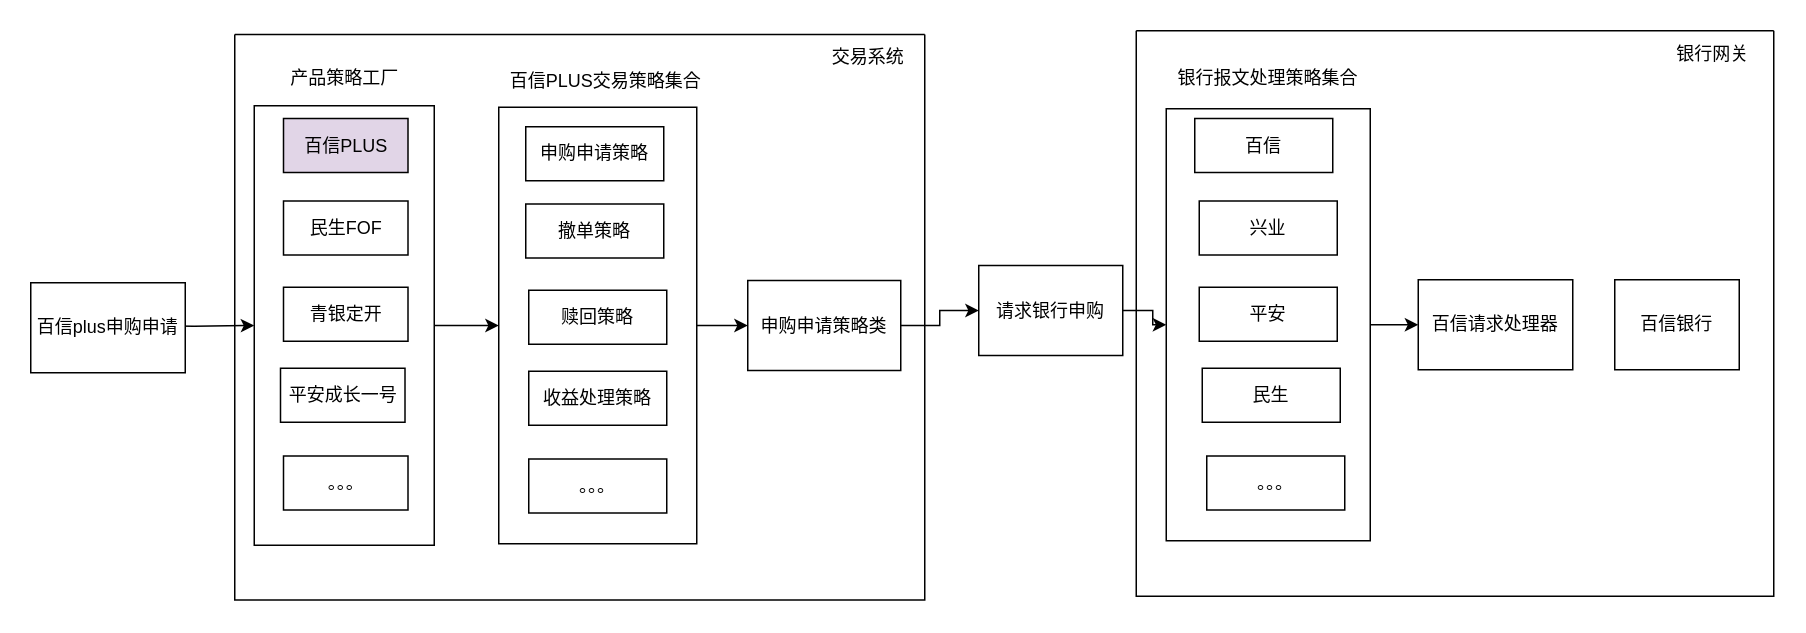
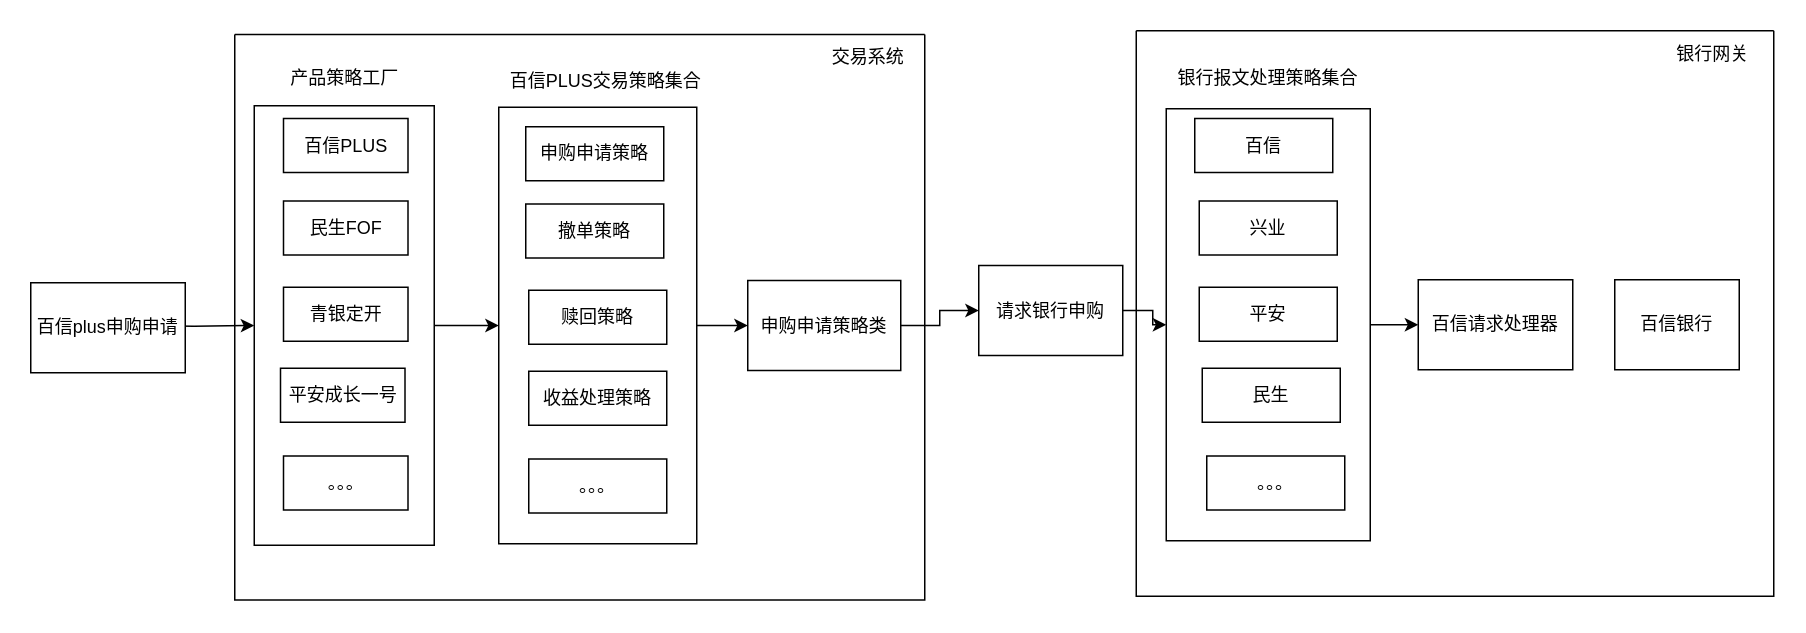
  <mxCell id="0" />
  <mxCell id="1" parent="0" />
  <mxCell id="2" value="" style="edgeStyle=orthogonalEdgeStyle;rounded=0;orthogonalLoop=1;jettySize=auto;html=1;" edge="1" parent="1" target="5"><mxGeometry relative="1" as="geometry"><mxPoint x="88" y="216.5" as="sourcePoint" /></mxGeometry></mxCell>
  <mxCell id="3" value="百信plus申购申请" style="rounded=0;whiteSpace=wrap;html=1;" vertex="1" parent="1"><mxGeometry x="20" y="188" width="103" height="60" as="geometry" /></mxCell>
  <mxCell id="4" value="" style="edgeStyle=orthogonalEdgeStyle;rounded=0;orthogonalLoop=1;jettySize=auto;html=1;" edge="1" parent="1" source="5" target="7"><mxGeometry relative="1" as="geometry" /></mxCell>
  <mxCell id="5" value="" style="whiteSpace=wrap;html=1;rounded=0;" vertex="1" parent="1"><mxGeometry x="169" y="70" width="120" height="293" as="geometry" /></mxCell>
  <mxCell id="6" style="edgeStyle=orthogonalEdgeStyle;rounded=0;orthogonalLoop=1;jettySize=auto;html=1;entryX=0;entryY=0.5;entryDx=0;entryDy=0;" edge="1" parent="1" source="7" target="8"><mxGeometry relative="1" as="geometry" /></mxCell>
  <mxCell id="7" value="&lt;div&gt;&lt;br&gt;&lt;/div&gt;&lt;div&gt;&lt;br&gt;&lt;/div&gt;" style="whiteSpace=wrap;html=1;rounded=0;" vertex="1" parent="1"><mxGeometry x="332" y="71" width="132" height="291" as="geometry" /></mxCell>
  <mxCell id="8" value="申购申请策略类" style="whiteSpace=wrap;html=1;rounded=0;" vertex="1" parent="1"><mxGeometry x="498" y="186.5" width="102" height="60" as="geometry" /></mxCell>
  <mxCell id="9" value="" style="edgeStyle=orthogonalEdgeStyle;rounded=0;orthogonalLoop=1;jettySize=auto;html=1;exitX=1;exitY=0.5;exitDx=0;exitDy=0;" edge="1" parent="1" source="8" target="23"><mxGeometry relative="1" as="geometry"><mxPoint x="829" y="211" as="sourcePoint" /></mxGeometry></mxCell>
- <mxCell id="10" value="&lt;div&gt;百信PLUS&lt;/div&gt;" style="rounded=0;whiteSpace=wrap;html=1;fillColor=#e1d5e7;" vertex="1" parent="1"><mxGeometry x="188.5" y="78.5" width="83" height="36" as="geometry" /></mxCell>
+ <mxCell id="10" value="&lt;div&gt;百信PLUS&lt;/div&gt;" style="rounded=0;whiteSpace=wrap;html=1;" vertex="1" parent="1"><mxGeometry x="188.5" y="78.5" width="83" height="36" as="geometry" /></mxCell>
  <mxCell id="11" value="&lt;div&gt;&lt;div&gt;民生FOF&lt;/div&gt;&lt;/div&gt;" style="rounded=0;whiteSpace=wrap;html=1;" vertex="1" parent="1"><mxGeometry x="188.5" y="133.5" width="83" height="36" as="geometry" /></mxCell>
  <mxCell id="12" value="&lt;div&gt;青银定开&lt;/div&gt;" style="rounded=0;whiteSpace=wrap;html=1;" vertex="1" parent="1"><mxGeometry x="188.5" y="191" width="83" height="36" as="geometry" /></mxCell>
  <mxCell id="13" value="&lt;div&gt;&lt;div&gt;平安成长一号&lt;/div&gt;&lt;/div&gt;" style="rounded=0;whiteSpace=wrap;html=1;" vertex="1" parent="1"><mxGeometry x="186.5" y="245" width="83" height="36" as="geometry" /></mxCell>
  <mxCell id="14" value="。。。" style="rounded=0;whiteSpace=wrap;html=1;" vertex="1" parent="1"><mxGeometry x="188.5" y="303.5" width="83" height="36" as="geometry" /></mxCell>
  <mxCell id="15" value="产品策略工厂" style="text;html=1;strokeColor=none;fillColor=none;align=center;verticalAlign=middle;whiteSpace=wrap;rounded=0;" vertex="1" parent="1"><mxGeometry x="183.5" y="42" width="91" height="20" as="geometry" /></mxCell>
  <mxCell id="16" value="&lt;div&gt;百信PLUS交易策略集合&lt;/div&gt;" style="text;html=1;strokeColor=none;fillColor=none;align=center;verticalAlign=middle;whiteSpace=wrap;rounded=0;" vertex="1" parent="1"><mxGeometry x="338" y="44" width="131" height="20" as="geometry" /></mxCell>
  <mxCell id="17" value="申购申请策略" style="rounded=0;whiteSpace=wrap;html=1;" vertex="1" parent="1"><mxGeometry x="350" y="84" width="92" height="36" as="geometry" /></mxCell>
  <mxCell id="18" value="撤单策略" style="rounded=0;whiteSpace=wrap;html=1;" vertex="1" parent="1"><mxGeometry x="350" y="135.5" width="92" height="36" as="geometry" /></mxCell>
  <mxCell id="19" value="赎回策略" style="rounded=0;whiteSpace=wrap;html=1;" vertex="1" parent="1"><mxGeometry x="352" y="193" width="92" height="36" as="geometry" /></mxCell>
  <mxCell id="20" value="收益处理策略" style="rounded=0;whiteSpace=wrap;html=1;" vertex="1" parent="1"><mxGeometry x="352" y="247" width="92" height="36" as="geometry" /></mxCell>
  <mxCell id="21" value="。。。" style="rounded=0;whiteSpace=wrap;html=1;" vertex="1" parent="1"><mxGeometry x="352" y="305.5" width="92" height="36" as="geometry" /></mxCell>
  <mxCell id="22" value="" style="edgeStyle=orthogonalEdgeStyle;rounded=0;orthogonalLoop=1;jettySize=auto;html=1;" edge="1" parent="1" source="23" target="25"><mxGeometry relative="1" as="geometry" /></mxCell>
  <mxCell id="23" value="请求银行申购" style="whiteSpace=wrap;html=1;rounded=0;" vertex="1" parent="1"><mxGeometry x="652" y="176.5" width="96" height="60" as="geometry" /></mxCell>
  <mxCell id="24" value="" style="edgeStyle=orthogonalEdgeStyle;rounded=0;orthogonalLoop=1;jettySize=auto;html=1;" edge="1" parent="1" source="25" target="32"><mxGeometry relative="1" as="geometry" /></mxCell>
  <mxCell id="25" value="" style="whiteSpace=wrap;html=1;rounded=0;" vertex="1" parent="1"><mxGeometry x="777" y="72" width="136" height="288" as="geometry" /></mxCell>
  <mxCell id="26" value="百信" style="rounded=0;whiteSpace=wrap;html=1;" vertex="1" parent="1"><mxGeometry x="796" y="78.5" width="92" height="36" as="geometry" /></mxCell>
  <mxCell id="27" value="兴业" style="rounded=0;whiteSpace=wrap;html=1;" vertex="1" parent="1"><mxGeometry x="799" y="133.5" width="92" height="36" as="geometry" /></mxCell>
  <mxCell id="28" value="平安" style="rounded=0;whiteSpace=wrap;html=1;" vertex="1" parent="1"><mxGeometry x="799" y="191" width="92" height="36" as="geometry" /></mxCell>
  <mxCell id="29" value="民生" style="rounded=0;whiteSpace=wrap;html=1;" vertex="1" parent="1"><mxGeometry x="801" y="245" width="92" height="36" as="geometry" /></mxCell>
  <mxCell id="30" value="。。。" style="rounded=0;whiteSpace=wrap;html=1;" vertex="1" parent="1"><mxGeometry x="804" y="303.5" width="92" height="36" as="geometry" /></mxCell>
  <mxCell id="31" value="银行报文处理策略集合" style="text;html=1;strokeColor=none;fillColor=none;align=center;verticalAlign=middle;whiteSpace=wrap;rounded=0;" vertex="1" parent="1"><mxGeometry x="780" y="42" width="130" height="20" as="geometry" /></mxCell>
  <mxCell id="32" value="百信请求处理器" style="whiteSpace=wrap;html=1;rounded=0;" vertex="1" parent="1"><mxGeometry x="945" y="186" width="103" height="60" as="geometry" /></mxCell>
  <mxCell id="33" value="百信银行" style="whiteSpace=wrap;html=1;rounded=0;" vertex="1" parent="1"><mxGeometry x="1076" y="186" width="83" height="60" as="geometry" /></mxCell>
  <mxCell id="34" value="" style="swimlane;startSize=0;" vertex="1" parent="1"><mxGeometry x="156" y="22.5" width="460" height="377" as="geometry" /></mxCell>
  <mxCell id="35" value="交易系统" style="text;html=1;strokeColor=none;fillColor=none;align=center;verticalAlign=middle;whiteSpace=wrap;rounded=0;" vertex="1" parent="34"><mxGeometry x="392" y="5.5" width="61" height="20" as="geometry" /></mxCell>
  <mxCell id="36" value="" style="swimlane;startSize=0;" vertex="1" parent="1"><mxGeometry x="757" y="20" width="425" height="377" as="geometry" /></mxCell>
  <mxCell id="37" value="银行网关" style="text;html=1;strokeColor=none;fillColor=none;align=center;verticalAlign=middle;whiteSpace=wrap;rounded=0;" vertex="1" parent="36"><mxGeometry x="354" y="6" width="61" height="20" as="geometry" /></mxCell>
